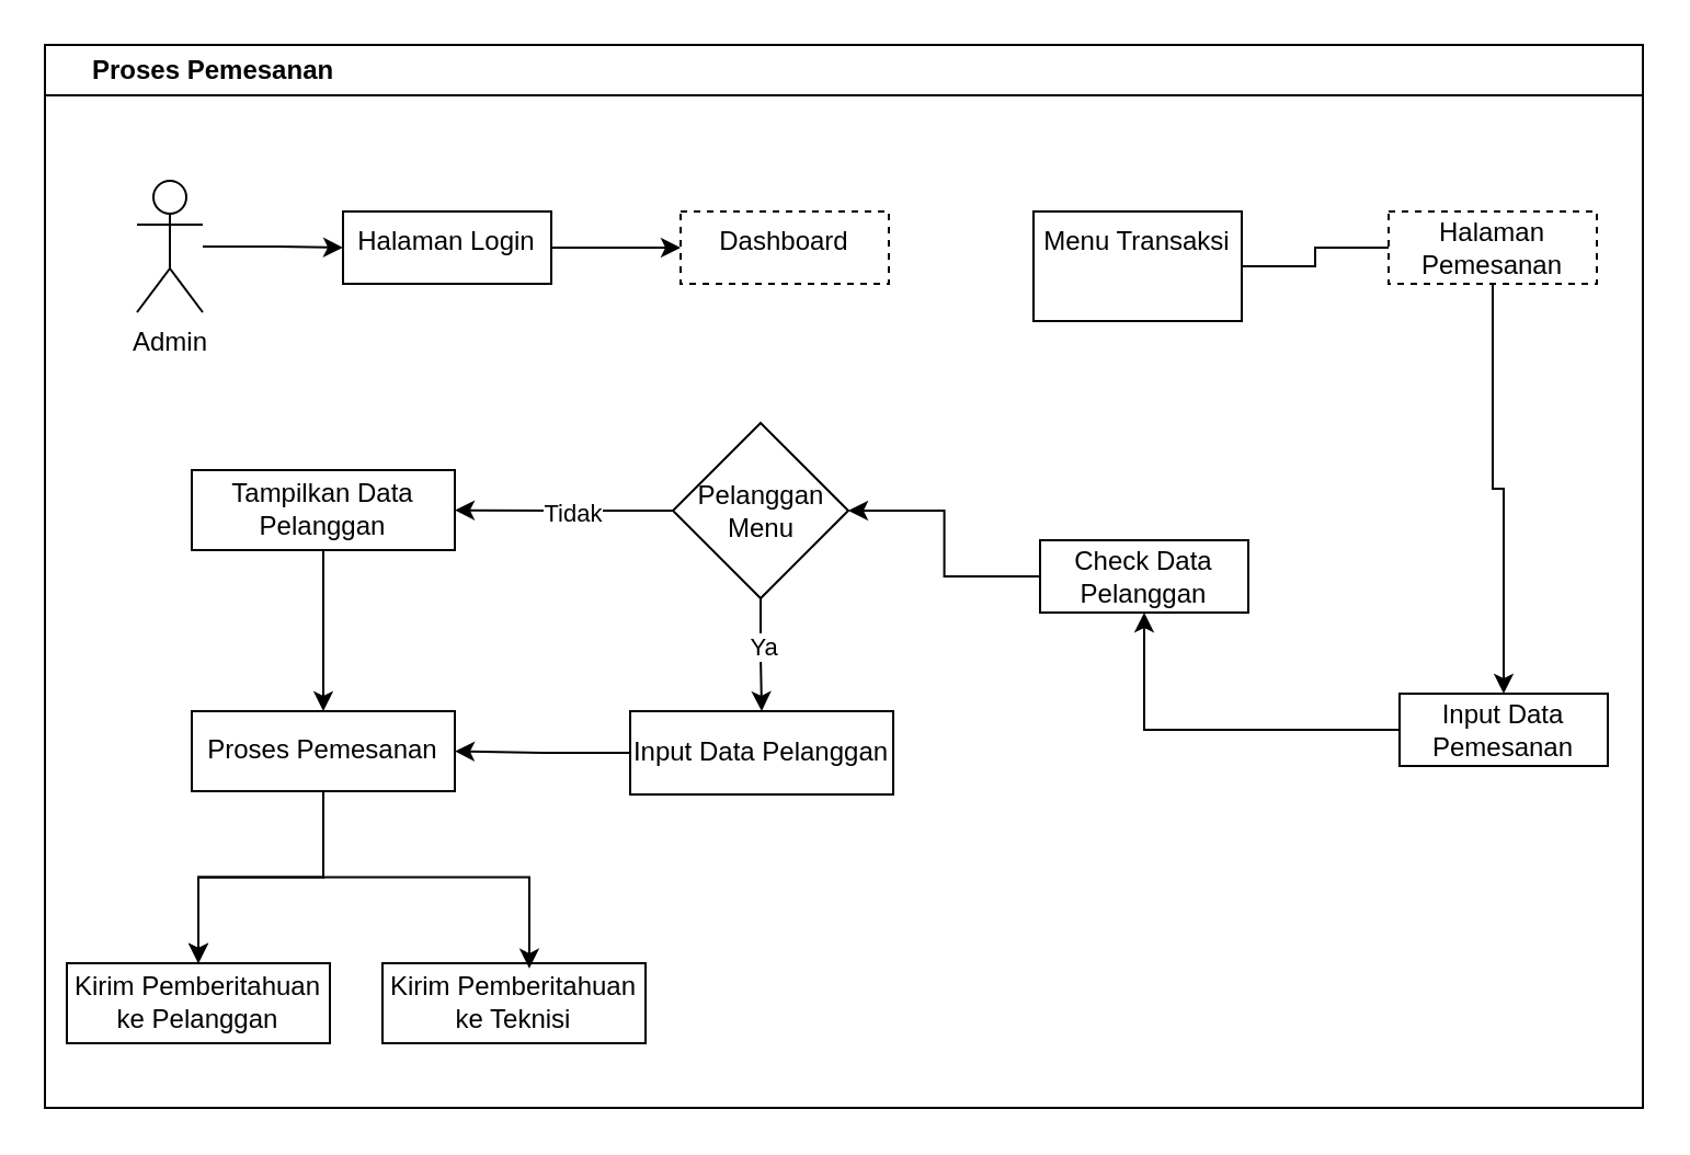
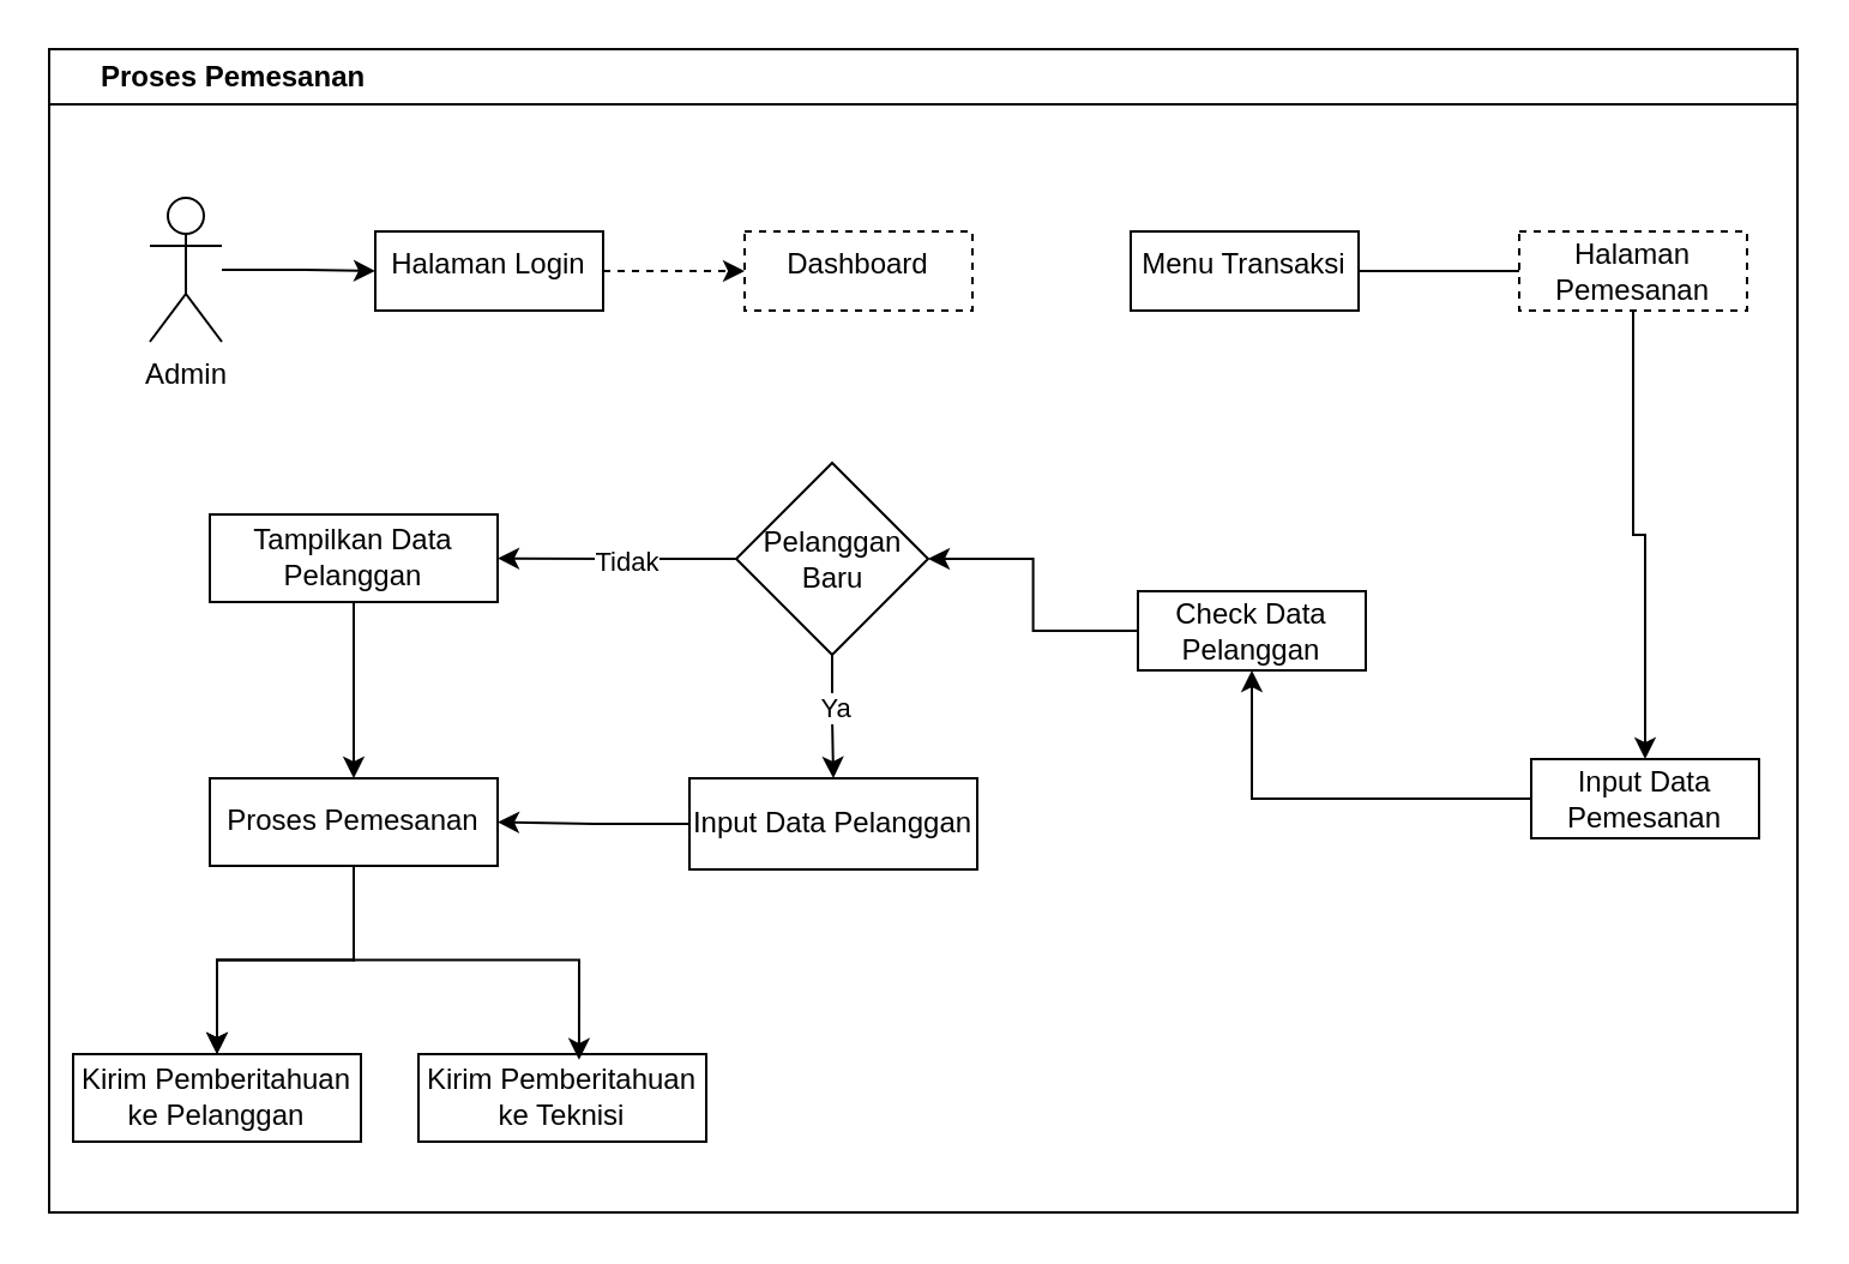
  <mxCell id="0" />
  <mxCell id="1" parent="0" />
  <mxCell id="2" value="" style="edgeStyle=orthogonalEdgeStyle;rounded=0;orthogonalLoop=1;jettySize=auto;html=1;" edge="1" parent="1"><mxGeometry relative="1" as="geometry"><mxPoint x="65" y="92" as="targetPoint" /></mxGeometry></mxCell>
  <mxCell id="3" value="&amp;nbsp;&amp;nbsp;&amp;nbsp;&amp;nbsp;&amp;nbsp; Proses Pemesanan" style="swimlane;whiteSpace=wrap;html=1;align=left;" vertex="1" parent="1"><mxGeometry x="20" y="20" width="729" height="485" as="geometry" /></mxCell>
  <mxCell id="4" value="" style="edgeStyle=orthogonalEdgeStyle;rounded=0;orthogonalLoop=1;jettySize=auto;html=1;" edge="1" parent="3" source="5" target="7"><mxGeometry relative="1" as="geometry" /></mxCell>
  <mxCell id="5" value="Admin" style="shape=umlActor;verticalLabelPosition=bottom;verticalAlign=top;html=1;outlineConnect=0;" vertex="1" parent="3"><mxGeometry x="42" y="62" width="30" height="60" as="geometry" /></mxCell>
- <mxCell id="6" value="" style="edgeStyle=orthogonalEdgeStyle;rounded=0;orthogonalLoop=1;jettySize=auto;html=1;" edge="1" parent="3" source="7" target="8"><mxGeometry relative="1" as="geometry" /></mxCell>
+ <mxCell id="6" value="" style="edgeStyle=orthogonalEdgeStyle;rounded=0;orthogonalLoop=1;jettySize=auto;html=1;dashed=1;" edge="1" parent="3" source="7" target="8"><mxGeometry relative="1" as="geometry" /></mxCell>
  <mxCell id="7" value="Halaman Login" style="whiteSpace=wrap;html=1;verticalAlign=top;" vertex="1" parent="3"><mxGeometry x="136" y="76" width="95" height="33" as="geometry" /></mxCell>
  <mxCell id="8" value="Dashboard" style="whiteSpace=wrap;html=1;verticalAlign=top;dashed=1;" vertex="1" parent="3"><mxGeometry x="290" y="76" width="95" height="33" as="geometry" /></mxCell>
  <mxCell id="9" value="" style="edgeStyle=orthogonalEdgeStyle;rounded=0;orthogonalLoop=1;jettySize=auto;html=1;endArrow=none;" edge="1" parent="3" source="10" target="12"><mxGeometry relative="1" as="geometry" /></mxCell>
- <mxCell id="10" value="Menu Transaksi" style="whiteSpace=wrap;html=1;verticalAlign=top;" vertex="1" parent="3"><mxGeometry x="451" y="76" width="95" height="50" as="geometry" /></mxCell>
+ <mxCell id="10" value="Menu Transaksi" style="whiteSpace=wrap;html=1;verticalAlign=top;" vertex="1" parent="3"><mxGeometry x="451" y="76" width="95" height="33" as="geometry" /></mxCell>
  <mxCell id="11" value="" style="edgeStyle=orthogonalEdgeStyle;rounded=0;orthogonalLoop=1;jettySize=auto;html=1;" edge="1" parent="3" source="12" target="14"><mxGeometry relative="1" as="geometry" /></mxCell>
  <mxCell id="12" value="Halaman Pemesanan" style="whiteSpace=wrap;html=1;verticalAlign=middle;dashed=1;" vertex="1" parent="3"><mxGeometry x="613" y="76" width="95" height="33" as="geometry" /></mxCell>
  <mxCell id="13" value="" style="edgeStyle=orthogonalEdgeStyle;rounded=0;orthogonalLoop=1;jettySize=auto;html=1;" edge="1" parent="3" source="14" target="16"><mxGeometry relative="1" as="geometry" /></mxCell>
  <mxCell id="14" value="Input Data Pemesanan" style="whiteSpace=wrap;html=1;verticalAlign=middle;" vertex="1" parent="3"><mxGeometry x="618" y="296" width="95" height="33" as="geometry" /></mxCell>
  <mxCell id="15" value="" style="edgeStyle=orthogonalEdgeStyle;rounded=0;orthogonalLoop=1;jettySize=auto;html=1;" edge="1" parent="3" source="16" target="21"><mxGeometry relative="1" as="geometry" /></mxCell>
  <mxCell id="16" value="Check Data Pelanggan" style="whiteSpace=wrap;html=1;verticalAlign=middle;" vertex="1" parent="3"><mxGeometry x="454" y="226" width="95" height="33" as="geometry" /></mxCell>
  <mxCell id="17" value="" style="edgeStyle=orthogonalEdgeStyle;rounded=0;orthogonalLoop=1;jettySize=auto;html=1;" edge="1" parent="3" source="21" target="23"><mxGeometry relative="1" as="geometry" /></mxCell>
  <mxCell id="18" value="Ya" style="edgeLabel;html=1;align=center;verticalAlign=middle;resizable=0;points=[];" connectable="0" vertex="1" parent="17"><mxGeometry x="-0.204" y="1" relative="1" as="geometry"><mxPoint y="1" as="offset" /></mxGeometry></mxCell>
  <mxCell id="19" value="" style="edgeStyle=orthogonalEdgeStyle;rounded=0;orthogonalLoop=1;jettySize=auto;html=1;" edge="1" parent="3" source="21" target="25"><mxGeometry relative="1" as="geometry" /></mxCell>
  <mxCell id="20" value="Tidak" style="edgeLabel;html=1;align=center;verticalAlign=middle;resizable=0;points=[];" connectable="0" vertex="1" parent="19"><mxGeometry x="-0.087" y="2" relative="1" as="geometry"><mxPoint y="-1" as="offset" /></mxGeometry></mxCell>
- <mxCell id="21" value="Pelanggan Menu" style="rhombus;whiteSpace=wrap;html=1;" vertex="1" parent="3"><mxGeometry x="286.5" y="172.5" width="80" height="80" as="geometry" /></mxCell>
+ <mxCell id="21" value="Pelanggan Baru" style="rhombus;whiteSpace=wrap;html=1;" vertex="1" parent="3"><mxGeometry x="286.5" y="172.5" width="80" height="80" as="geometry" /></mxCell>
  <mxCell id="22" style="edgeStyle=orthogonalEdgeStyle;rounded=0;orthogonalLoop=1;jettySize=auto;html=1;entryX=1;entryY=0.5;entryDx=0;entryDy=0;" edge="1" parent="3" source="23" target="28"><mxGeometry relative="1" as="geometry" /></mxCell>
  <mxCell id="23" value="Input Data Pelanggan" style="whiteSpace=wrap;html=1;" vertex="1" parent="3"><mxGeometry x="267" y="304" width="120" height="38" as="geometry" /></mxCell>
  <mxCell id="24" value="" style="edgeStyle=orthogonalEdgeStyle;rounded=0;orthogonalLoop=1;jettySize=auto;html=1;" edge="1" parent="3" source="25" target="28"><mxGeometry relative="1" as="geometry" /></mxCell>
  <mxCell id="25" value="Tampilkan Data Pelanggan" style="whiteSpace=wrap;html=1;" vertex="1" parent="3"><mxGeometry x="67" y="194" width="120" height="36.5" as="geometry" /></mxCell>
  <mxCell id="26" value="" style="edgeStyle=orthogonalEdgeStyle;rounded=0;orthogonalLoop=1;jettySize=auto;html=1;" edge="1" parent="3" source="28" target="29"><mxGeometry relative="1" as="geometry" /></mxCell>
  <mxCell id="27" value="" style="edgeStyle=orthogonalEdgeStyle;rounded=0;orthogonalLoop=1;jettySize=auto;html=1;" edge="1" parent="3" source="28" target="29"><mxGeometry relative="1" as="geometry" /></mxCell>
  <mxCell id="28" value="Proses Pemesanan" style="whiteSpace=wrap;html=1;" vertex="1" parent="3"><mxGeometry x="67" y="304" width="120" height="36.5" as="geometry" /></mxCell>
  <mxCell id="29" value="Kirim Pemberitahuan ke Pelanggan" style="whiteSpace=wrap;html=1;" vertex="1" parent="3"><mxGeometry x="10" y="419" width="120" height="36.5" as="geometry" /></mxCell>
  <mxCell id="30" value="Kirim Pemberitahuan ke Teknisi" style="whiteSpace=wrap;html=1;" vertex="1" parent="3"><mxGeometry x="154" y="419" width="120" height="36.5" as="geometry" /></mxCell>
  <mxCell id="31" style="edgeStyle=orthogonalEdgeStyle;rounded=0;orthogonalLoop=1;jettySize=auto;html=1;entryX=0.558;entryY=0.066;entryDx=0;entryDy=0;entryPerimeter=0;" edge="1" parent="3" source="28" target="30"><mxGeometry relative="1" as="geometry" /></mxCell>
